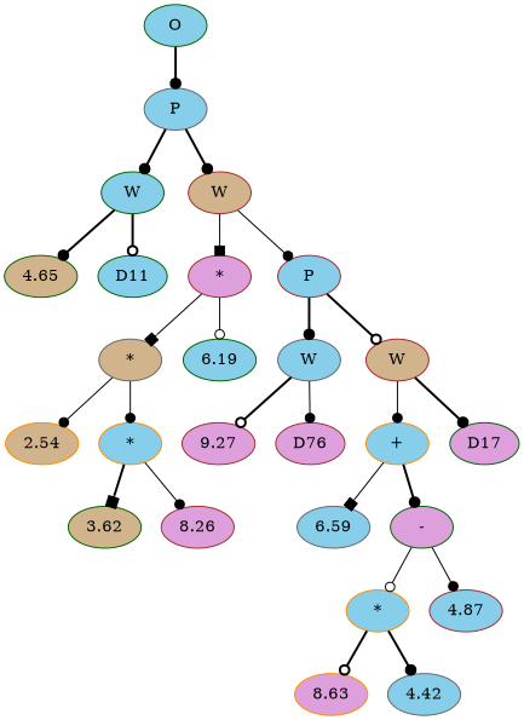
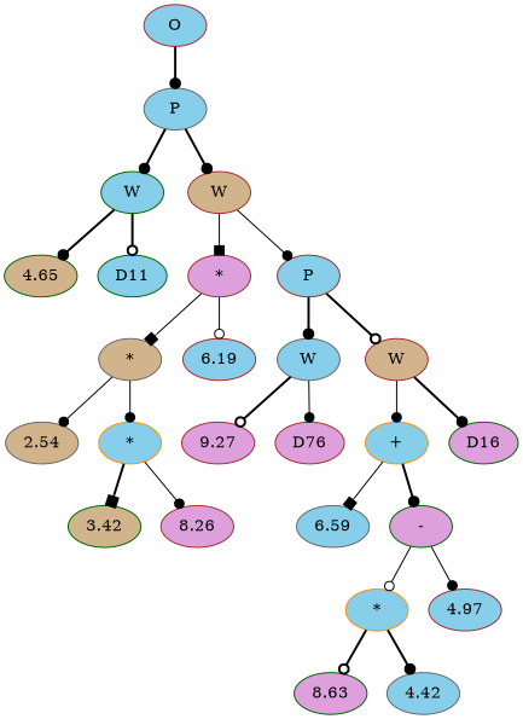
  digraph {
    node [color=brown fillcolor=skyblue style=filled]
    edge [arrowhead=dot style=bold]
-   n1 [color=darkgreen label=O]
+   n1 [label=O]
    n2 [color=gray40 label=P]
    n3 [color=darkgreen label=W]
    n4 [fillcolor=tan label=W]
    n5 [color=darkgreen fillcolor=tan label=4.65]
    n6 [color=darkgreen label=D11]
    n7 [fillcolor=plum label="*"]
    n8 [label=P]
    n9 [color=gray40 fillcolor=tan label="*"]
-   n10 [color=darkgreen label=6.19]
+   n10 [label=6.19]
    n11 [color=gray40 label=W]
    n12 [fillcolor=tan label=W]
-   n13 [color=darkorange fillcolor=tan label=2.54]
+   n13 [color=gray40 fillcolor=tan label=2.54]
    n14 [color=darkorange label="*"]
-   n15 [color=darkgreen fillcolor=tan label=3.62]
+   n15 [color=darkgreen fillcolor=tan label=3.42]
    n16 [fillcolor=plum label=8.26]
    n17 [fillcolor=plum label=9.27]
    n18 [fillcolor=plum label=D76]
    n19 [color=darkorange label="+"]
-   n20 [color=darkgreen fillcolor=plum label=D17]
+   n20 [color=darkgreen fillcolor=plum label=D16]
    n21 [color=gray40 label=6.59]
    n22 [color=darkgreen fillcolor=plum label="-"]
    n23 [color=darkorange label="*"]
-   n24 [label=4.87]
-   n25 [color=darkorange fillcolor=plum label=8.63]
+   n24 [label=4.97]
+   n25 [color=darkgreen fillcolor=plum label=8.63]
    n26 [color=gray40 label=4.42]
    n1 -> n2
    n2 -> n3
    n2 -> n4
    n3 -> n5
    n3 -> n6 [arrowhead=odot]
    n4 -> n7 [arrowhead=box style=solid]
    n4 -> n8 [style=solid]
    n7 -> n9 [arrowhead=box style=solid]
    n7 -> n10 [arrowhead=odot style=solid]
    n8 -> n11
    n8 -> n12 [arrowhead=odot]
    n9 -> n13 [style=solid]
    n9 -> n14 [style=solid]
    n11 -> n17 [arrowhead=odot]
    n11 -> n18 [style=solid]
    n12 -> n19 [style=solid]
    n12 -> n20
    n14 -> n15 [arrowhead=box]
    n14 -> n16 [style=solid]
    n19 -> n21 [arrowhead=box style=solid]
    n19 -> n22
    n22 -> n23 [arrowhead=odot style=solid]
    n22 -> n24 [style=solid]
    n23 -> n25 [arrowhead=odot]
    n23 -> n26
  }
